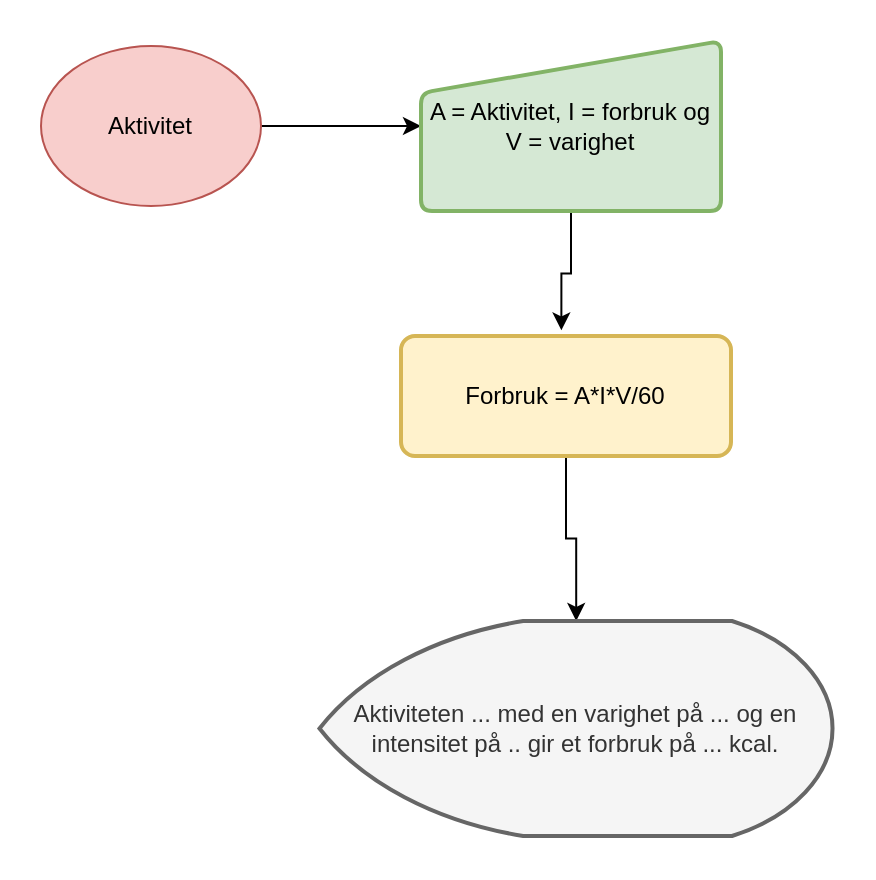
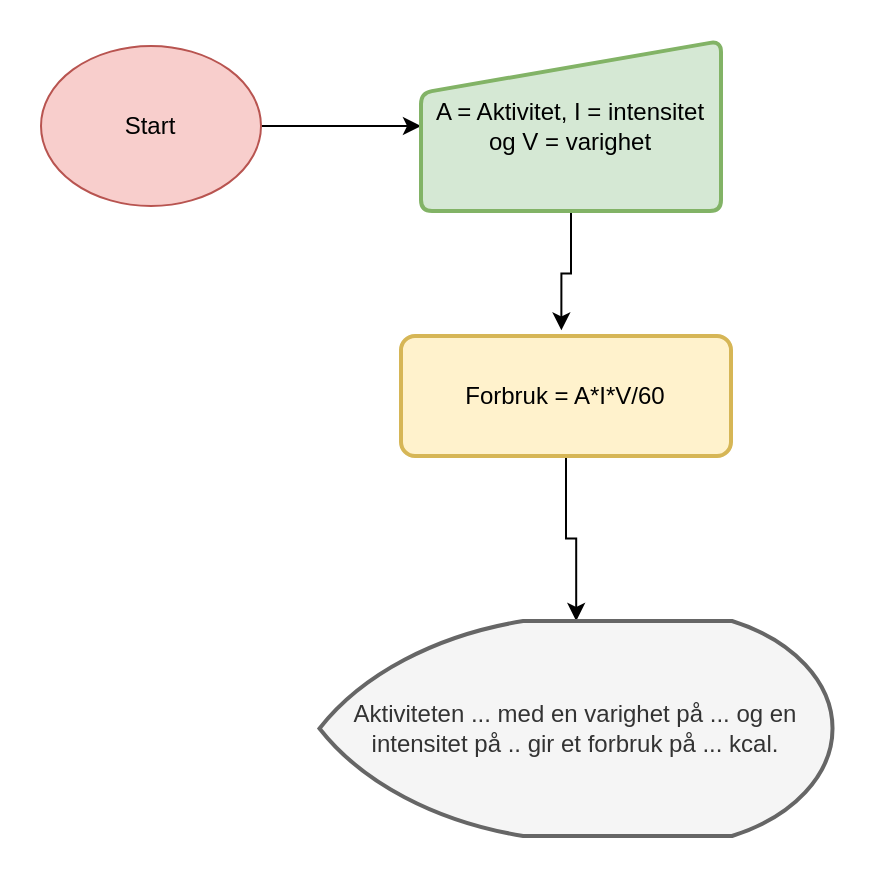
  <mxCell id="0" />
  <mxCell id="1" parent="0" />
  <mxCell id="2" value="" style="edgeStyle=orthogonalEdgeStyle;rounded=0;orthogonalLoop=1;jettySize=auto;html=1;" edge="1" parent="1" source="3" target="5"><mxGeometry relative="1" as="geometry" /></mxCell>
- <mxCell id="3" value="Aktivitet" style="ellipse;whiteSpace=wrap;html=1;fillColor=#f8cecc;strokeColor=#b85450;" vertex="1" parent="1"><mxGeometry x="20" y="22.5" width="110" height="80" as="geometry" /></mxCell>
+ <mxCell id="3" value="Start" style="ellipse;whiteSpace=wrap;html=1;fillColor=#f8cecc;strokeColor=#b85450;" vertex="1" parent="1"><mxGeometry x="20" y="22.5" width="110" height="80" as="geometry" /></mxCell>
  <mxCell id="4" style="edgeStyle=orthogonalEdgeStyle;rounded=0;orthogonalLoop=1;jettySize=auto;html=1;entryX=0.486;entryY=-0.047;entryDx=0;entryDy=0;entryPerimeter=0;" edge="1" parent="1" source="5" target="7"><mxGeometry relative="1" as="geometry" /></mxCell>
- <mxCell id="5" value="A = Aktivitet, I = forbruk og V = varighet" style="html=1;strokeWidth=2;shape=manualInput;whiteSpace=wrap;rounded=1;size=26;arcSize=11;fillColor=#d5e8d4;strokeColor=#82b366;" vertex="1" parent="1"><mxGeometry x="210" y="20" width="150" height="85" as="geometry" /></mxCell>
+ <mxCell id="5" value="A = Aktivitet, I = intensitet og V = varighet" style="html=1;strokeWidth=2;shape=manualInput;whiteSpace=wrap;rounded=1;size=26;arcSize=11;fillColor=#d5e8d4;strokeColor=#82b366;" vertex="1" parent="1"><mxGeometry x="210" y="20" width="150" height="85" as="geometry" /></mxCell>
  <mxCell id="6" value="" style="edgeStyle=orthogonalEdgeStyle;rounded=0;orthogonalLoop=1;jettySize=auto;html=1;" edge="1" parent="1" source="7" target="8"><mxGeometry relative="1" as="geometry" /></mxCell>
  <mxCell id="7" value="Forbruk = A*I*V/60" style="rounded=1;whiteSpace=wrap;html=1;absoluteArcSize=1;arcSize=14;strokeWidth=2;fillColor=#fff2cc;strokeColor=#d6b656;" vertex="1" parent="1"><mxGeometry x="200" y="167.5" width="165" height="60" as="geometry" /></mxCell>
  <mxCell id="8" value="Aktiviteten ... med en varighet på ... og en intensitet på .. gir et forbruk på ... kcal." style="strokeWidth=2;html=1;shape=mxgraph.flowchart.display;whiteSpace=wrap;fillColor=#f5f5f5;strokeColor=#666666;fontColor=#333333;" vertex="1" parent="1"><mxGeometry x="159.25" y="310" width="256.5" height="107.5" as="geometry" /></mxCell>
